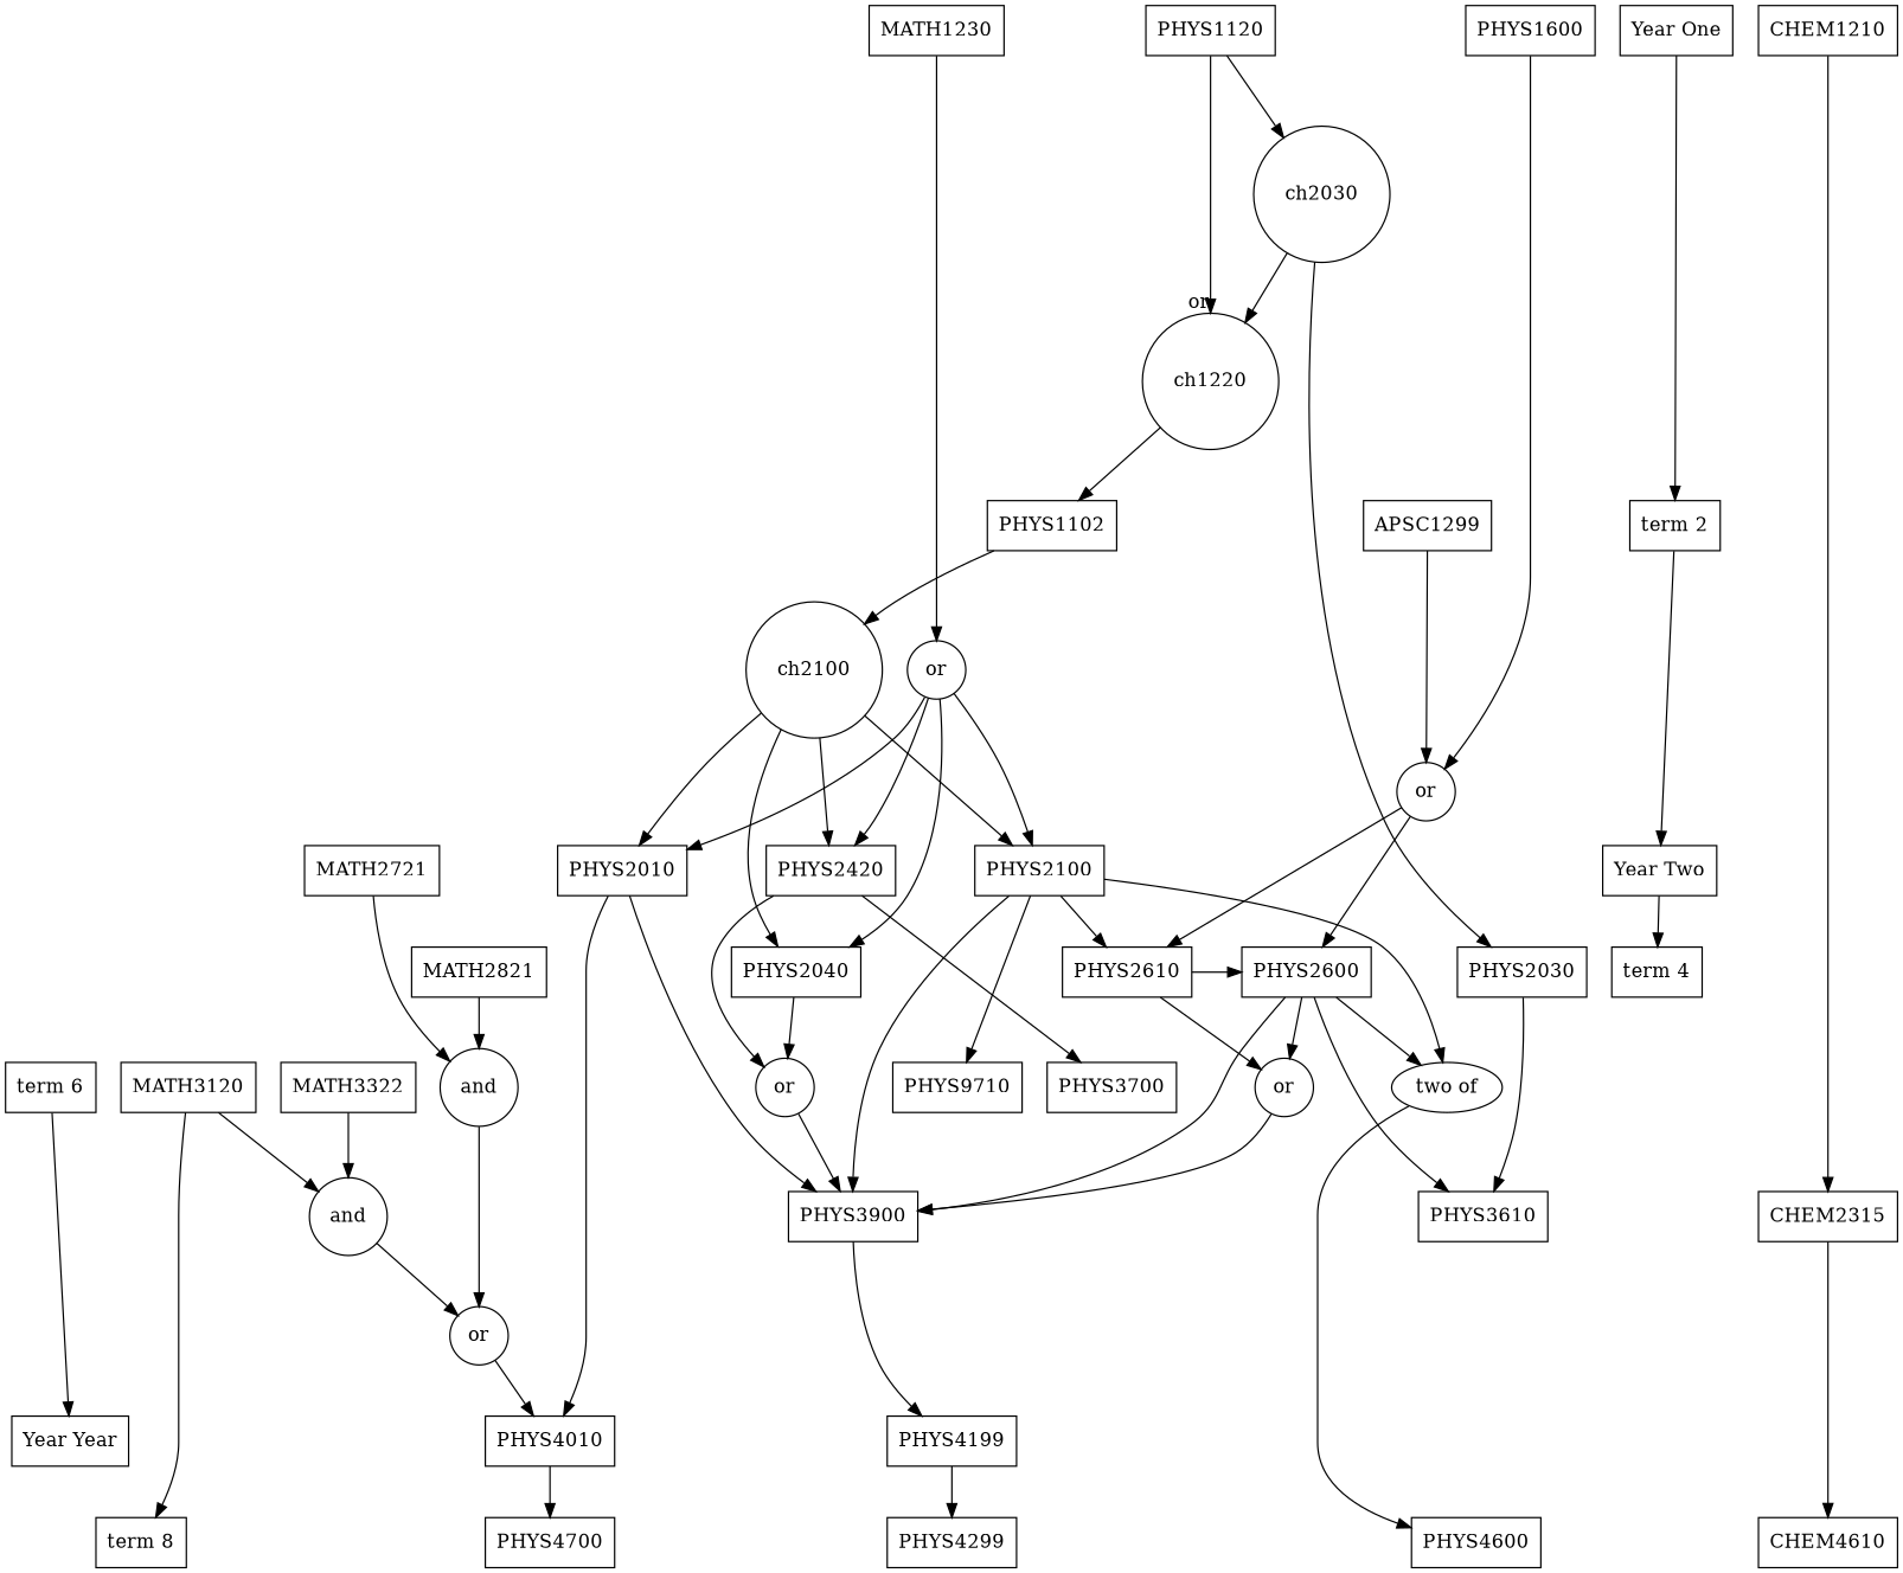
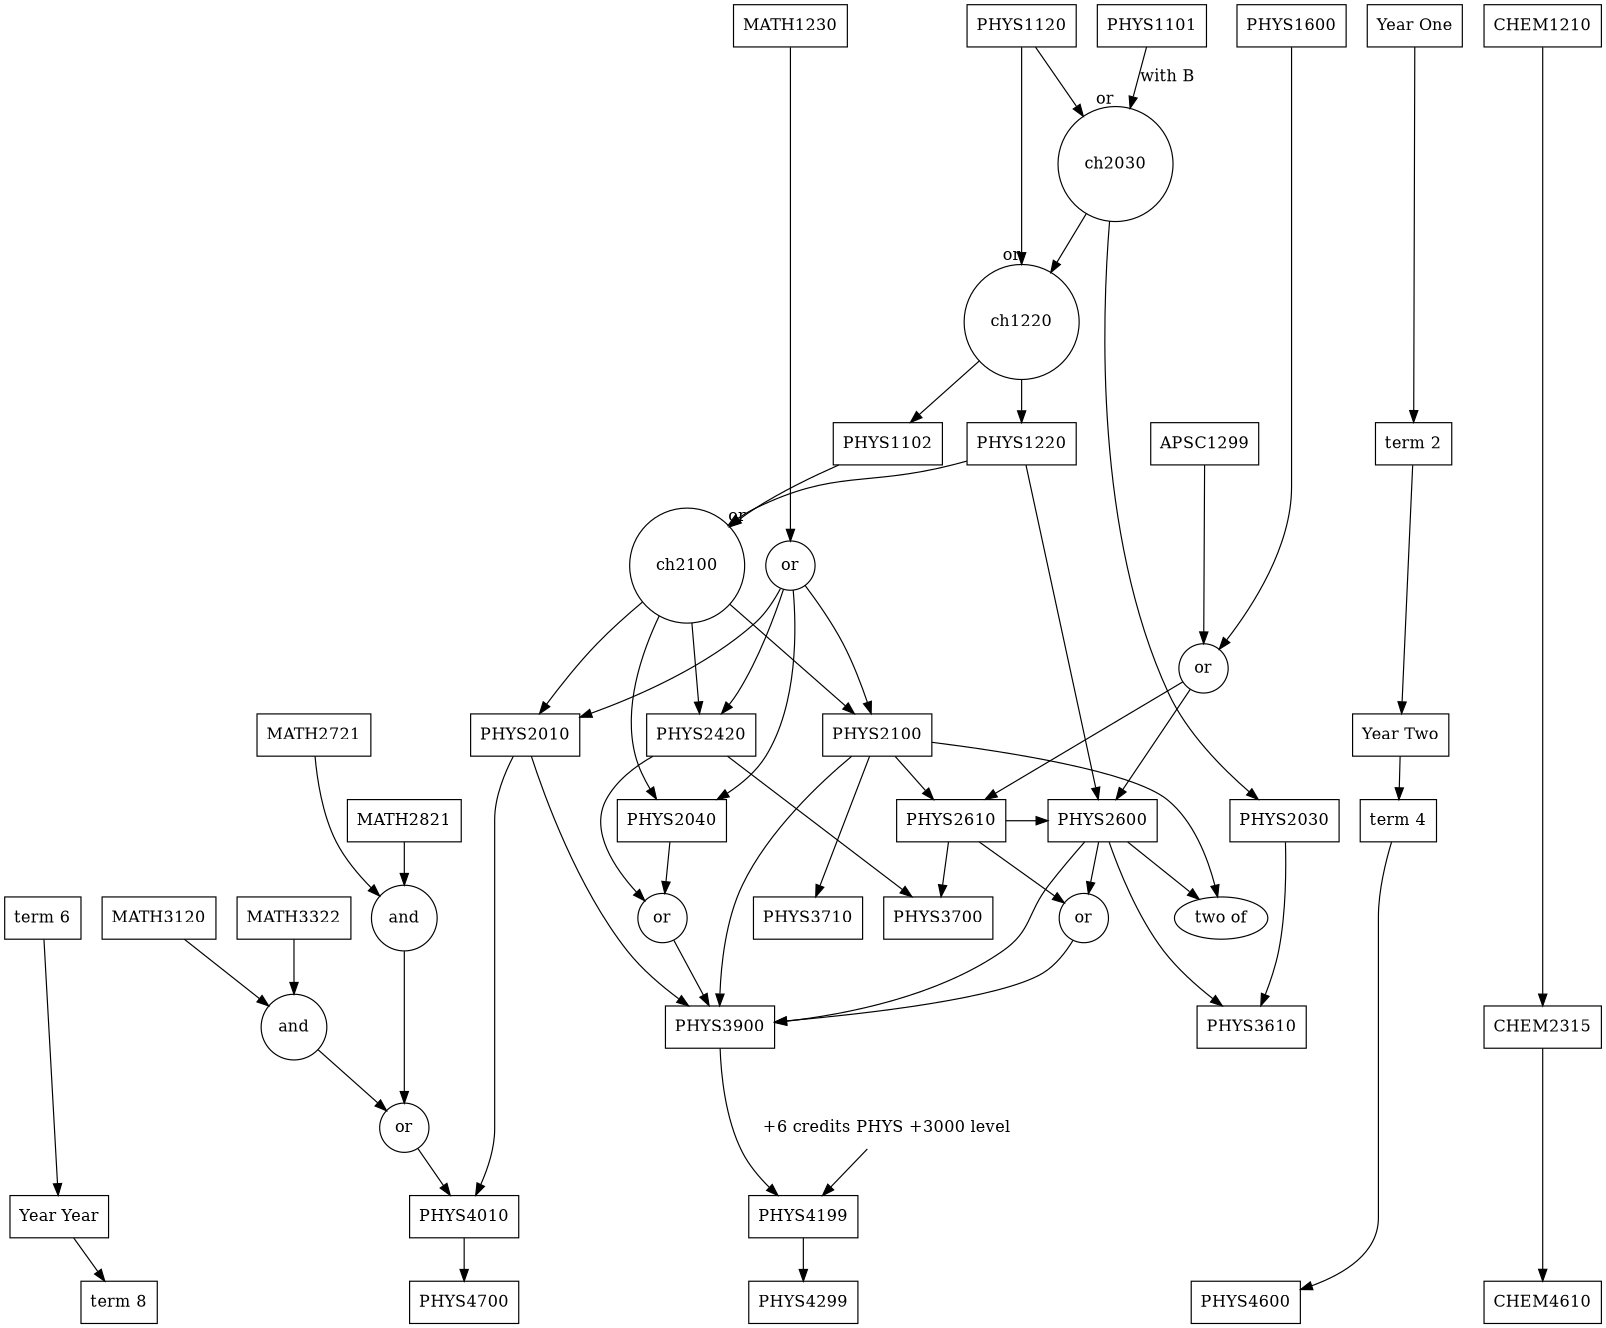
  digraph {
    rankdir=TB
    node [shape=rect]
    edge [lblstyle=sloped]
    n1 [label="Year Year"]
    PHYS4199
    PHYS4010
    n4 [label="Year Two"]
    PHYS2010
    PHYS2420
    MATH2721
    n8 [label="term 4"]
    PHYS2030
    PHYS2040
    MATH2821
    n12 [label="term 8"]
    PHYS4600
    PHYS4299
    CHEM4610
    CHEM2315
    PHYS3900
    PHYS3610
    n19 [label="term 6"]
-   PHYS3710 [label=PHYS9710]
+   PHYS3710
    PHYS3700
    MATH3120
    MATH3322
    PHYS2100
    PHYS2600
    PHYS2610
    n27 [label="Year One"]
    PHYS1120
+   PHYS1101
    PHYS1600
    MATH1230
    CHEM1210
    n33 [label="term 2"]
+   PHYS1220
    PHYS1102
    APSC1299
    PHYS4700
    n38 [label=or shape=circle]
    n39 [label=and shape=circle]
    n40 [label=and shape=circle]
    n41 [label="two of" shape=oval]
    n42 [label=or shape=circle]
    ch2030 [height=0.2 shape=circle]
    ch1220 [height=0.2 shape=circle]
    n45 [label=or shape=circle]
    n46 [label=or shape=circle]
    ch2100 [height=0.2 shape=circle]
+   n48 [label="+6 credits PHYS +3000 level" shape=none]
    n49 [label=or shape=circle]
    subgraph sub_1 {
      rank=same
      n1
      PHYS4199
      PHYS4010
    }
    subgraph sub_2 {
      rank=same
      n4
      PHYS2010
      PHYS2420
      MATH2721
    }
    subgraph sub_3 {
      rank=same
      n8
      PHYS2030
      PHYS2040
      MATH2821
    }
    subgraph sub_4 {
      rank=same
      n12
      PHYS4600
      PHYS4299
      CHEM4610
    }
    subgraph sub_5 {
      rank=same
      CHEM2315
      PHYS3900
      PHYS3610
    }
    subgraph sub_6 {
      rank=same
      n19
      PHYS3710
      PHYS3700
      MATH3120
      MATH3322
    }
    subgraph sub_7 {
      rank=same
      n4
      PHYS2100
    }
    subgraph sub_8 {
      rank=same
      n8
      PHYS2600
    }
    subgraph sub_9 {
      rank=same
      n8
      PHYS2610
    }
    subgraph sub_10 {
      rank=same
      n27
      PHYS1120
+     PHYS1101
      PHYS1600
      MATH1230
    }
    subgraph sub_11 {
      rank=same
      n27
      CHEM1210
    }
    subgraph sub_12 {
      rank=same
      n33
+     PHYS1220
      PHYS1102
      APSC1299
    }
-   MATH3120 -> n12
+   n1 -> n12
    PHYS4199 -> PHYS4299
    PHYS4010 -> PHYS4700
    n4 -> n8
    PHYS2010 -> PHYS4010
    PHYS2010 -> PHYS3900
    PHYS2420 -> PHYS3700
    PHYS2420 -> n38
    MATH2721 -> n39
    PHYS2030 -> PHYS3610
    PHYS2040 -> n38
    MATH2821 -> n39
    CHEM2315 -> CHEM4610
    PHYS3900 -> PHYS4199
    n19 -> n1
    MATH3120 -> n40
    MATH3322 -> n40
    PHYS2100 -> PHYS3900
    PHYS2100 -> PHYS3710
    PHYS2100 -> PHYS2610
    PHYS2100 -> n41
    PHYS2600 -> PHYS3900
    PHYS2600 -> PHYS3610
    PHYS2600 -> n41
    PHYS2600 -> n42
+   PHYS2610 -> PHYS3700
    PHYS2610 -> PHYS2600
    PHYS2610 -> n42
    n27 -> n33
    PHYS1120 -> ch2030
    PHYS1120 -> ch1220 [headlabel=or]
+   PHYS1101 -> ch2030 [headlabel="or   " label="with B"]
    PHYS1600 -> n45
    MATH1230 -> n46
    CHEM1210 -> CHEM2315
    n33 -> n4
+   PHYS1220 -> PHYS2600
+   PHYS1220 -> ch2100 [headlabel="or  "]
    PHYS1102 -> ch2100
    APSC1299 -> n45
    n38 -> PHYS3900
    n39 -> n49
    n40 -> n49
-   n41 -> PHYS4600
+   n8 -> PHYS4600
    n42 -> PHYS3900
    ch2030 -> PHYS2030
    ch2030 -> ch1220
+   ch1220 -> PHYS1220
    ch1220 -> PHYS1102
    n45 -> PHYS2600
    n45 -> PHYS2610
    n46 -> PHYS2010
    n46 -> PHYS2420
    n46 -> PHYS2040
    n46 -> PHYS2100
    ch2100 -> PHYS2010
    ch2100 -> PHYS2420
    ch2100 -> PHYS2040
    ch2100 -> PHYS2100
+   n48 -> PHYS4199
    n49 -> PHYS4010
  }
